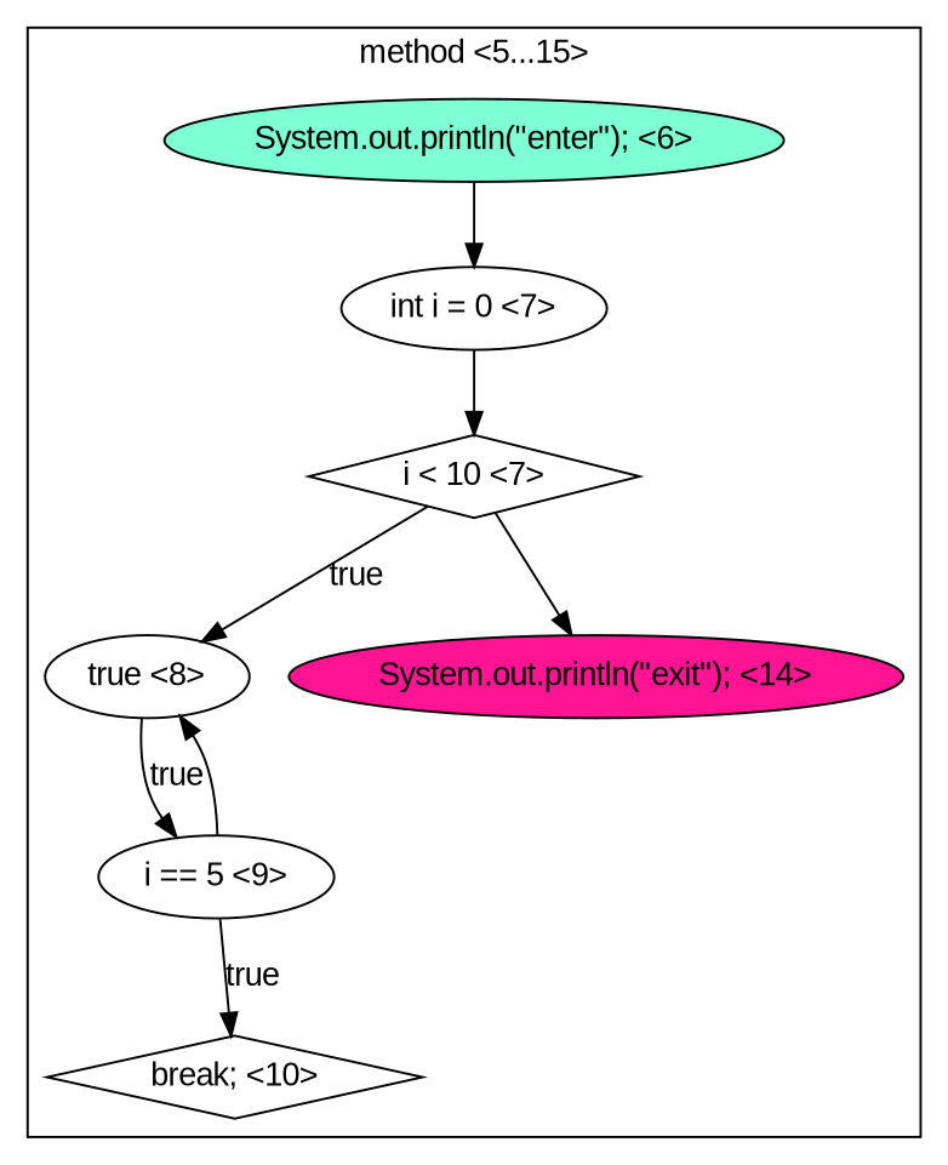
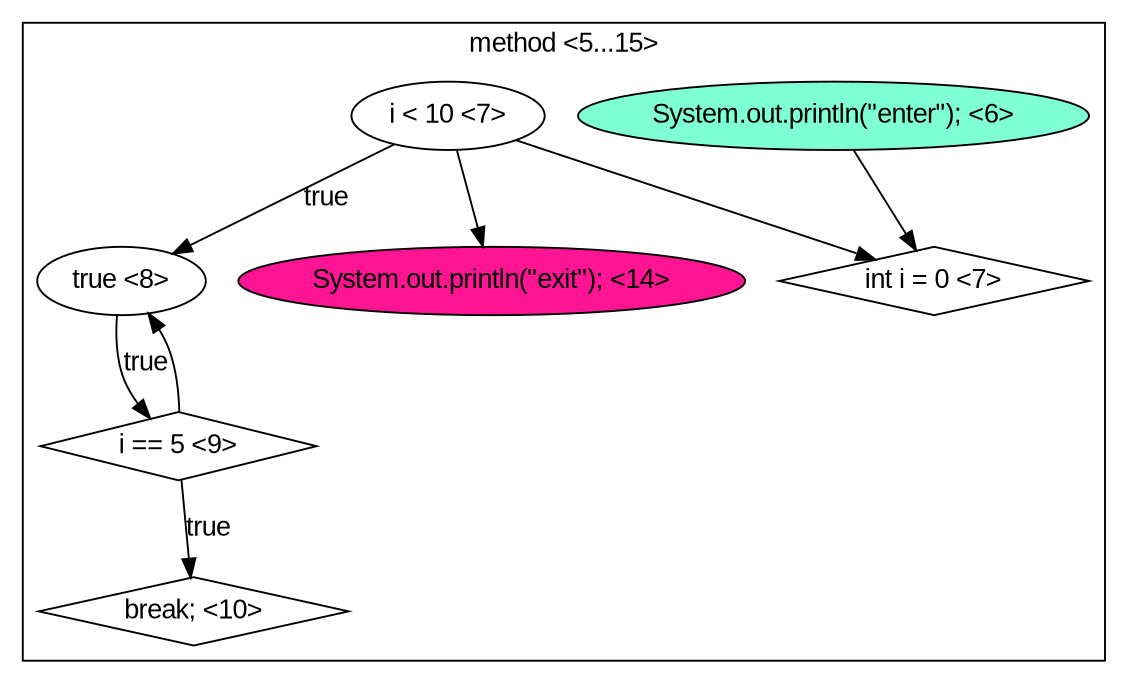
  digraph {
    fontname="Liberation Sans"
    node [fillcolor=white fontname="Liberation Sans" shape=ellipse style=filled]
    edge [fontname="Liberation Sans" style=solid]
    n1 [fillcolor=aquamarine label="System.out.println(\"enter\"); <6>"]
-   n2 [label="int i = 0 <7>"]
-   n3 [label="i < 10 <7>" shape=diamond]
+   n2 [label="int i = 0 <7>" shape=diamond]
+   n3 [label="i < 10 <7>"]
    n4 [label="true <8>"]
    n5 [fillcolor=deeppink label="System.out.println(\"exit\"); <14>"]
-   n6 [label="i == 5 <9>"]
+   n6 [label="i == 5 <9>" shape=diamond]
    n7 [label="break; <10>" shape=diamond]
    subgraph cluster_1 {
      label="method <5...15>"
      n1
      n2
      n3
      n4
      n5
      n6
      n7
    }
    n1 -> n2
-   n2 -> n3
+   n3 -> n2
    n3 -> n4 [label=true]
    n3 -> n5
    n4 -> n6 [label=true]
    n6 -> n4
    n6 -> n7 [label=true]
  }
